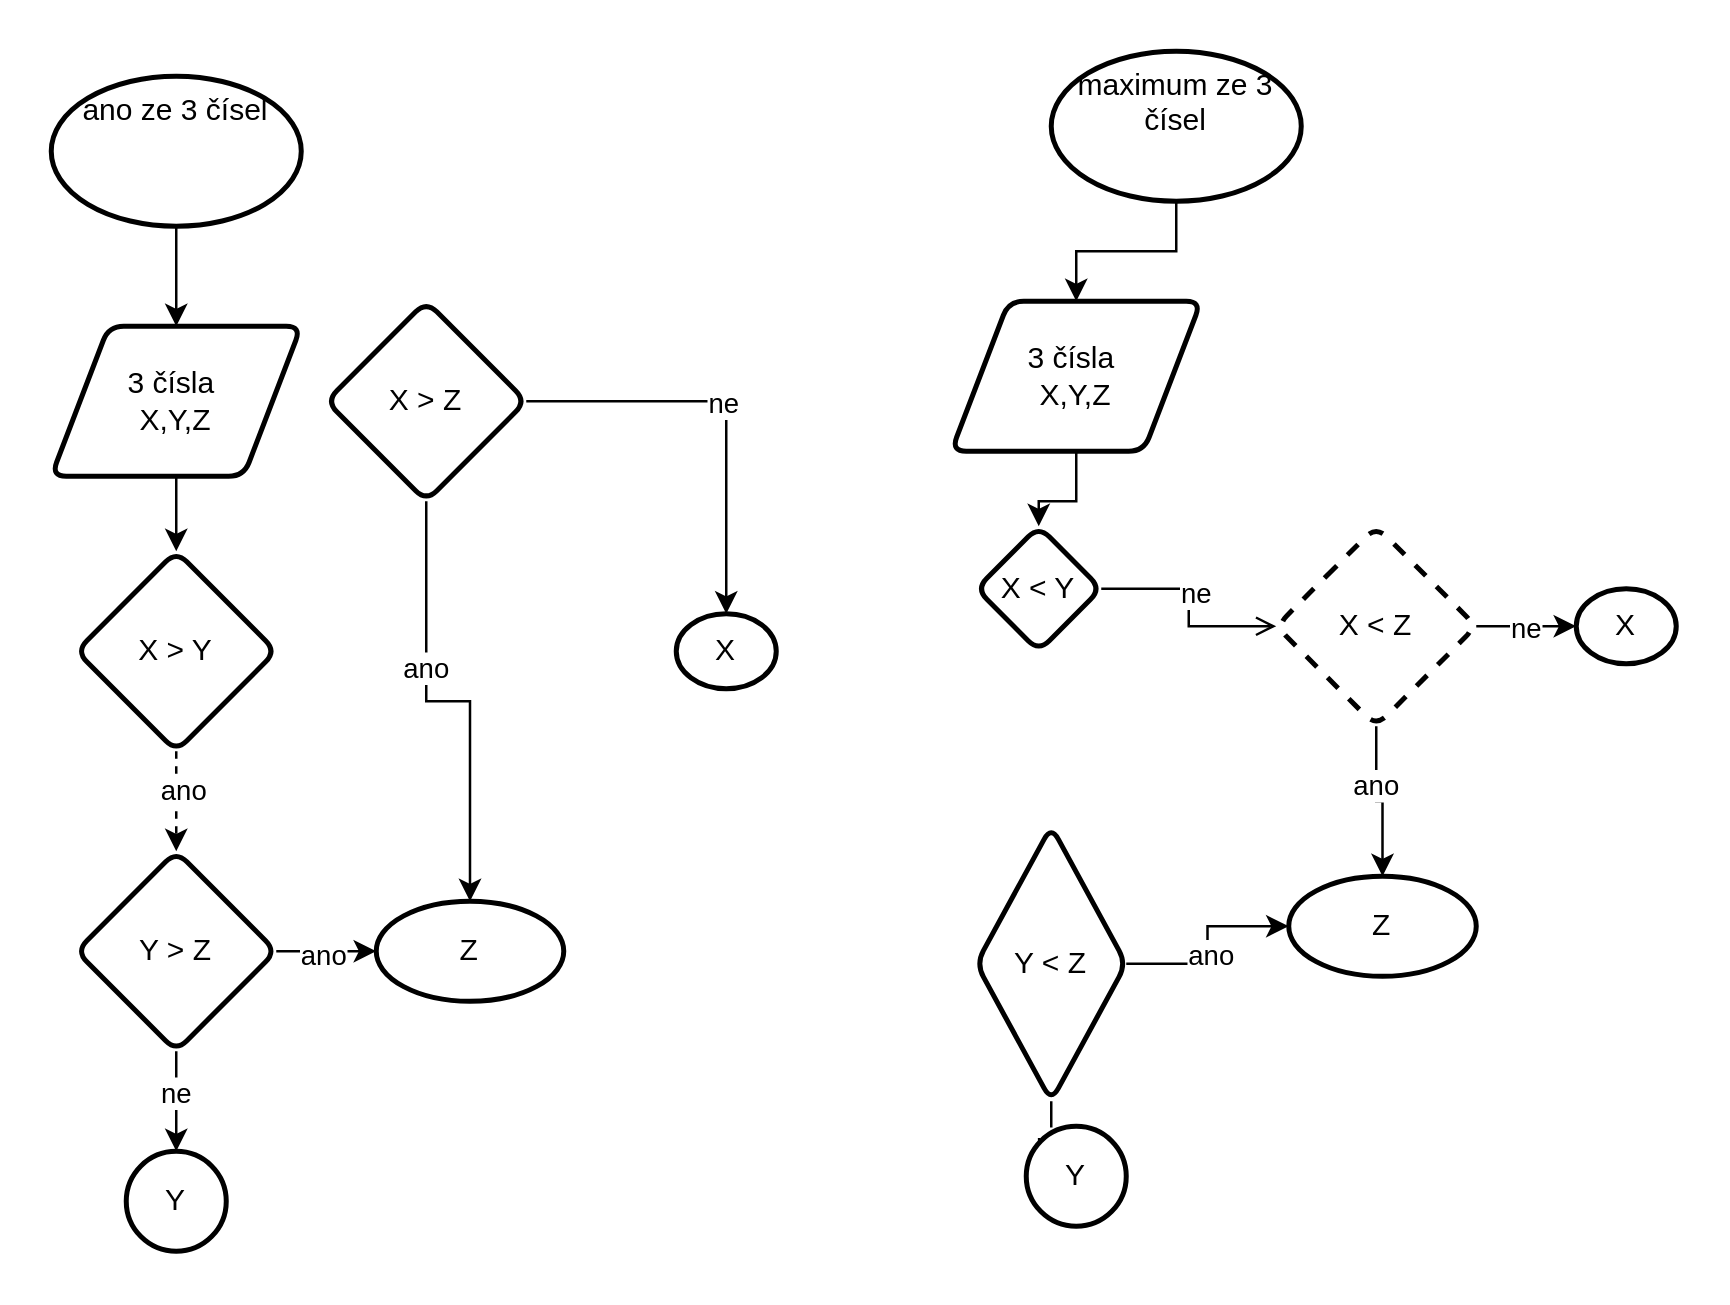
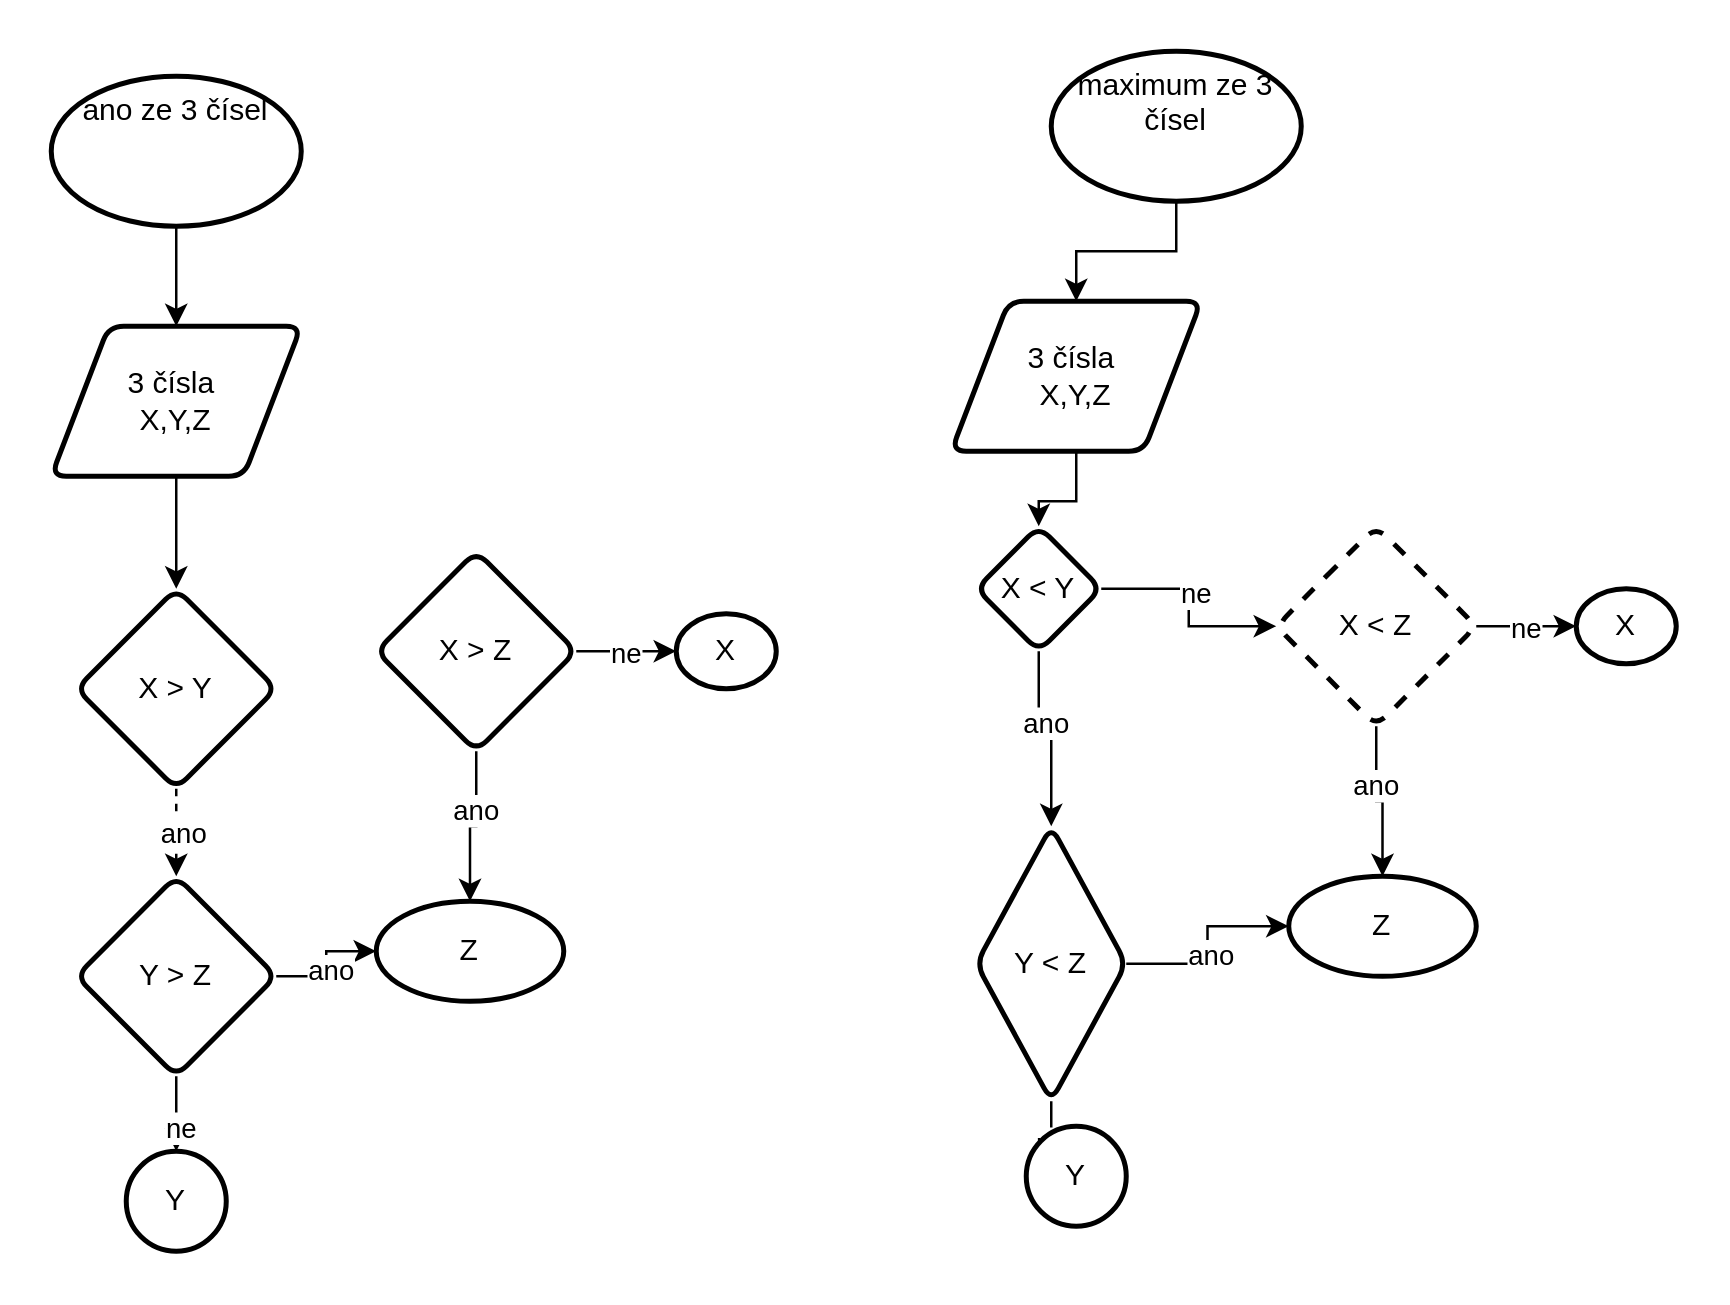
  <mxCell id="0" />
  <mxCell id="1" parent="0" />
  <mxCell id="2" value="" style="edgeStyle=orthogonalEdgeStyle;rounded=0;orthogonalLoop=1;jettySize=auto;html=1;" edge="1" parent="1" source="3" target="8"><mxGeometry relative="1" as="geometry" /></mxCell>
  <mxCell id="3" value="3 čísla&amp;nbsp;&lt;br&gt;X,Y,Z" style="shape=parallelogram;html=1;strokeWidth=2;perimeter=parallelogramPerimeter;whiteSpace=wrap;rounded=1;arcSize=12;size=0.23;" vertex="1" parent="1"><mxGeometry x="20" y="130" width="100" height="60" as="geometry" /></mxCell>
  <mxCell id="4" value="" style="edgeStyle=orthogonalEdgeStyle;rounded=0;orthogonalLoop=1;jettySize=auto;html=1;" edge="1" parent="1" source="5" target="3"><mxGeometry relative="1" as="geometry" /></mxCell>
  <mxCell id="5" value="ano ze 3 čísel" style="strokeWidth=2;html=1;shape=mxgraph.flowchart.start_2;whiteSpace=wrap;verticalAlign=top;" vertex="1" parent="1"><mxGeometry x="20" y="30" width="100" height="60" as="geometry" /></mxCell>
  <mxCell id="6" value="" style="edgeStyle=orthogonalEdgeStyle;rounded=0;orthogonalLoop=1;jettySize=auto;html=1;dashed=1;" edge="1" parent="1" source="8" target="13"><mxGeometry relative="1" as="geometry" /></mxCell>
  <mxCell id="7" value="ano" style="edgeLabel;html=1;align=center;verticalAlign=middle;resizable=0;points=[];" vertex="1" connectable="0" parent="6"><mxGeometry x="-0.25" y="2" relative="1" as="geometry"><mxPoint as="offset" /></mxGeometry></mxCell>
- <mxCell id="8" value="X &amp;gt; Y" style="rhombus;whiteSpace=wrap;html=1;strokeWidth=2;rounded=1;arcSize=12;" vertex="1" parent="1"><mxGeometry x="30" y="220" width="80" height="80" as="geometry" /></mxCell>
+ <mxCell id="8" value="X &amp;gt; Y" style="rhombus;whiteSpace=wrap;html=1;strokeWidth=2;rounded=1;arcSize=12;" vertex="1" parent="1"><mxGeometry x="30" y="235" width="80" height="80" as="geometry" /></mxCell>
  <mxCell id="9" value="" style="edgeStyle=orthogonalEdgeStyle;rounded=0;orthogonalLoop=1;jettySize=auto;html=1;" edge="1" parent="1" source="13" target="14"><mxGeometry relative="1" as="geometry" /></mxCell>
  <mxCell id="10" value="ano" style="edgeLabel;html=1;align=center;verticalAlign=middle;resizable=0;points=[];" vertex="1" connectable="0" parent="9"><mxGeometry x="-0.1" y="-1" relative="1" as="geometry"><mxPoint as="offset" /></mxGeometry></mxCell>
  <mxCell id="11" value="" style="edgeStyle=orthogonalEdgeStyle;rounded=0;orthogonalLoop=1;jettySize=auto;html=1;" edge="1" parent="1" source="13" target="20"><mxGeometry relative="1" as="geometry" /></mxCell>
  <mxCell id="12" value="ne" style="edgeLabel;html=1;align=center;verticalAlign=middle;resizable=0;points=[];" vertex="1" connectable="0" parent="11"><mxGeometry x="-0.219" y="-1" relative="1" as="geometry"><mxPoint as="offset" /></mxGeometry></mxCell>
- <mxCell id="13" value="Y &amp;gt; Z" style="rhombus;whiteSpace=wrap;html=1;strokeWidth=2;rounded=1;arcSize=12;" vertex="1" parent="1"><mxGeometry x="30" y="340" width="80" height="80" as="geometry" /></mxCell>
+ <mxCell id="13" value="Y &amp;gt; Z" style="rhombus;whiteSpace=wrap;html=1;strokeWidth=2;rounded=1;arcSize=12;" vertex="1" parent="1"><mxGeometry x="30" y="350" width="80" height="80" as="geometry" /></mxCell>
  <mxCell id="14" value="Z" style="ellipse;whiteSpace=wrap;html=1;strokeWidth=2;rounded=1;arcSize=12;" vertex="1" parent="1"><mxGeometry x="150" y="360" width="75" height="40" as="geometry" /></mxCell>
  <mxCell id="15" value="" style="edgeStyle=orthogonalEdgeStyle;rounded=0;orthogonalLoop=1;jettySize=auto;html=1;" edge="1" parent="1" source="19" target="14"><mxGeometry relative="1" as="geometry"><mxPoint x="270" y="260" as="targetPoint" /></mxGeometry></mxCell>
  <mxCell id="16" value="ano" style="edgeLabel;html=1;align=center;verticalAlign=middle;resizable=0;points=[];" vertex="1" connectable="0" parent="15"><mxGeometry x="-0.259" y="-1" relative="1" as="geometry"><mxPoint as="offset" /></mxGeometry></mxCell>
  <mxCell id="17" value="" style="edgeStyle=orthogonalEdgeStyle;rounded=0;orthogonalLoop=1;jettySize=auto;html=1;" edge="1" parent="1" source="19" target="21"><mxGeometry relative="1" as="geometry" /></mxCell>
  <mxCell id="18" value="ne" style="edgeLabel;html=1;align=center;verticalAlign=middle;resizable=0;points=[];" vertex="1" connectable="0" parent="17"><mxGeometry x="-0.06" relative="1" as="geometry"><mxPoint as="offset" /></mxGeometry></mxCell>
- <mxCell id="19" value="X &amp;gt; Z" style="rhombus;whiteSpace=wrap;html=1;strokeWidth=2;rounded=1;arcSize=12;" vertex="1" parent="1"><mxGeometry x="130" y="120" width="80" height="80" as="geometry" /></mxCell>
+ <mxCell id="19" value="X &amp;gt; Z" style="rhombus;whiteSpace=wrap;html=1;strokeWidth=2;rounded=1;arcSize=12;" vertex="1" parent="1"><mxGeometry x="150" y="220" width="80" height="80" as="geometry" /></mxCell>
  <mxCell id="20" value="Y" style="ellipse;whiteSpace=wrap;html=1;strokeWidth=2;rounded=1;arcSize=12;" vertex="1" parent="1"><mxGeometry x="50" y="460" width="40" height="40" as="geometry" /></mxCell>
  <mxCell id="21" value="X" style="ellipse;whiteSpace=wrap;html=1;strokeWidth=2;rounded=1;arcSize=12;" vertex="1" parent="1"><mxGeometry x="270" y="245" width="40" height="30" as="geometry" /></mxCell>
  <mxCell id="22" value="" style="edgeStyle=orthogonalEdgeStyle;rounded=0;orthogonalLoop=1;jettySize=auto;html=1;" edge="1" parent="1" source="23" target="30"><mxGeometry relative="1" as="geometry" /></mxCell>
  <mxCell id="23" value="3 čísla&amp;nbsp;&lt;br&gt;X,Y,Z" style="shape=parallelogram;html=1;strokeWidth=2;perimeter=parallelogramPerimeter;whiteSpace=wrap;rounded=1;arcSize=12;size=0.23;" vertex="1" parent="1"><mxGeometry x="380" y="120" width="100" height="60" as="geometry" /></mxCell>
  <mxCell id="24" value="" style="edgeStyle=orthogonalEdgeStyle;rounded=0;orthogonalLoop=1;jettySize=auto;html=1;" edge="1" parent="1" source="25" target="23"><mxGeometry relative="1" as="geometry" /></mxCell>
  <mxCell id="25" value="maximum ze 3 čísel" style="strokeWidth=2;html=1;shape=mxgraph.flowchart.start_2;whiteSpace=wrap;verticalAlign=top;" vertex="1" parent="1"><mxGeometry x="420" y="20" width="100" height="60" as="geometry" /></mxCell>
- <mxCell id="28" value="" style="edgeStyle=orthogonalEdgeStyle;rounded=0;orthogonalLoop=1;jettySize=auto;html=1;endArrow=open;" edge="1" parent="1" source="30" target="41"><mxGeometry relative="1" as="geometry" /></mxCell>
+ <mxCell id="26" value="" style="edgeStyle=orthogonalEdgeStyle;rounded=0;orthogonalLoop=1;jettySize=auto;html=1;" edge="1" parent="1" source="30" target="35"><mxGeometry relative="1" as="geometry" /></mxCell>
+ <mxCell id="27" value="ano" style="edgeLabel;html=1;align=center;verticalAlign=middle;resizable=0;points=[];" vertex="1" connectable="0" parent="26"><mxGeometry x="-0.25" y="2" relative="1" as="geometry"><mxPoint as="offset" /></mxGeometry></mxCell>
+ <mxCell id="28" value="" style="edgeStyle=orthogonalEdgeStyle;rounded=0;orthogonalLoop=1;jettySize=auto;html=1;" edge="1" parent="1" source="30" target="41"><mxGeometry relative="1" as="geometry" /></mxCell>
  <mxCell id="29" value="ne" style="edgeLabel;html=1;align=center;verticalAlign=middle;resizable=0;points=[];" vertex="1" connectable="0" parent="28"><mxGeometry x="-0.144" y="2" relative="1" as="geometry"><mxPoint as="offset" /></mxGeometry></mxCell>
  <mxCell id="30" value="X &amp;lt; Y" style="rhombus;whiteSpace=wrap;html=1;strokeWidth=2;rounded=1;arcSize=12;" vertex="1" parent="1"><mxGeometry x="390" y="210" width="50" height="50" as="geometry" /></mxCell>
  <mxCell id="31" value="" style="edgeStyle=orthogonalEdgeStyle;rounded=0;orthogonalLoop=1;jettySize=auto;html=1;" edge="1" parent="1" source="35" target="36"><mxGeometry relative="1" as="geometry" /></mxCell>
  <mxCell id="32" value="ano" style="edgeLabel;html=1;align=center;verticalAlign=middle;resizable=0;points=[];" vertex="1" connectable="0" parent="31"><mxGeometry x="-0.1" y="-1" relative="1" as="geometry"><mxPoint as="offset" /></mxGeometry></mxCell>
  <mxCell id="33" value="" style="edgeStyle=orthogonalEdgeStyle;rounded=0;orthogonalLoop=1;jettySize=auto;html=1;" edge="1" parent="1" source="35" target="42"><mxGeometry relative="1" as="geometry" /></mxCell>
  <mxCell id="34" value="ne" style="edgeLabel;html=1;align=center;verticalAlign=middle;resizable=0;points=[];" vertex="1" connectable="0" parent="33"><mxGeometry x="-0.219" y="-1" relative="1" as="geometry"><mxPoint as="offset" /></mxGeometry></mxCell>
  <mxCell id="35" value="Y &amp;lt; Z" style="rhombus;whiteSpace=wrap;html=1;strokeWidth=2;rounded=1;arcSize=12;" vertex="1" parent="1"><mxGeometry x="390" y="330" width="60" height="110" as="geometry" /></mxCell>
  <mxCell id="36" value="Z" style="ellipse;whiteSpace=wrap;html=1;strokeWidth=2;rounded=1;arcSize=12;" vertex="1" parent="1"><mxGeometry x="515" y="350" width="75" height="40" as="geometry" /></mxCell>
  <mxCell id="37" value="" style="edgeStyle=orthogonalEdgeStyle;rounded=0;orthogonalLoop=1;jettySize=auto;html=1;" edge="1" parent="1" source="41" target="36"><mxGeometry relative="1" as="geometry"><mxPoint x="650" y="310" as="targetPoint" /></mxGeometry></mxCell>
  <mxCell id="38" value="ano" style="edgeLabel;html=1;align=center;verticalAlign=middle;resizable=0;points=[];" vertex="1" connectable="0" parent="37"><mxGeometry x="-0.259" y="-1" relative="1" as="geometry"><mxPoint as="offset" /></mxGeometry></mxCell>
  <mxCell id="39" value="" style="edgeStyle=orthogonalEdgeStyle;rounded=0;orthogonalLoop=1;jettySize=auto;html=1;" edge="1" parent="1" source="41" target="43"><mxGeometry relative="1" as="geometry" /></mxCell>
  <mxCell id="40" value="ne" style="edgeLabel;html=1;align=center;verticalAlign=middle;resizable=0;points=[];" vertex="1" connectable="0" parent="39"><mxGeometry x="-0.06" relative="1" as="geometry"><mxPoint as="offset" /></mxGeometry></mxCell>
  <mxCell id="41" value="X &amp;lt; Z" style="rhombus;whiteSpace=wrap;html=1;strokeWidth=2;rounded=1;arcSize=12;dashed=1;" vertex="1" parent="1"><mxGeometry x="510" y="210" width="80" height="80" as="geometry" /></mxCell>
  <mxCell id="42" value="Y" style="ellipse;whiteSpace=wrap;html=1;strokeWidth=2;rounded=1;arcSize=12;" vertex="1" parent="1"><mxGeometry x="410" y="450" width="40" height="40" as="geometry" /></mxCell>
  <mxCell id="43" value="X" style="ellipse;whiteSpace=wrap;html=1;strokeWidth=2;rounded=1;arcSize=12;" vertex="1" parent="1"><mxGeometry x="630" y="235" width="40" height="30" as="geometry" /></mxCell>
